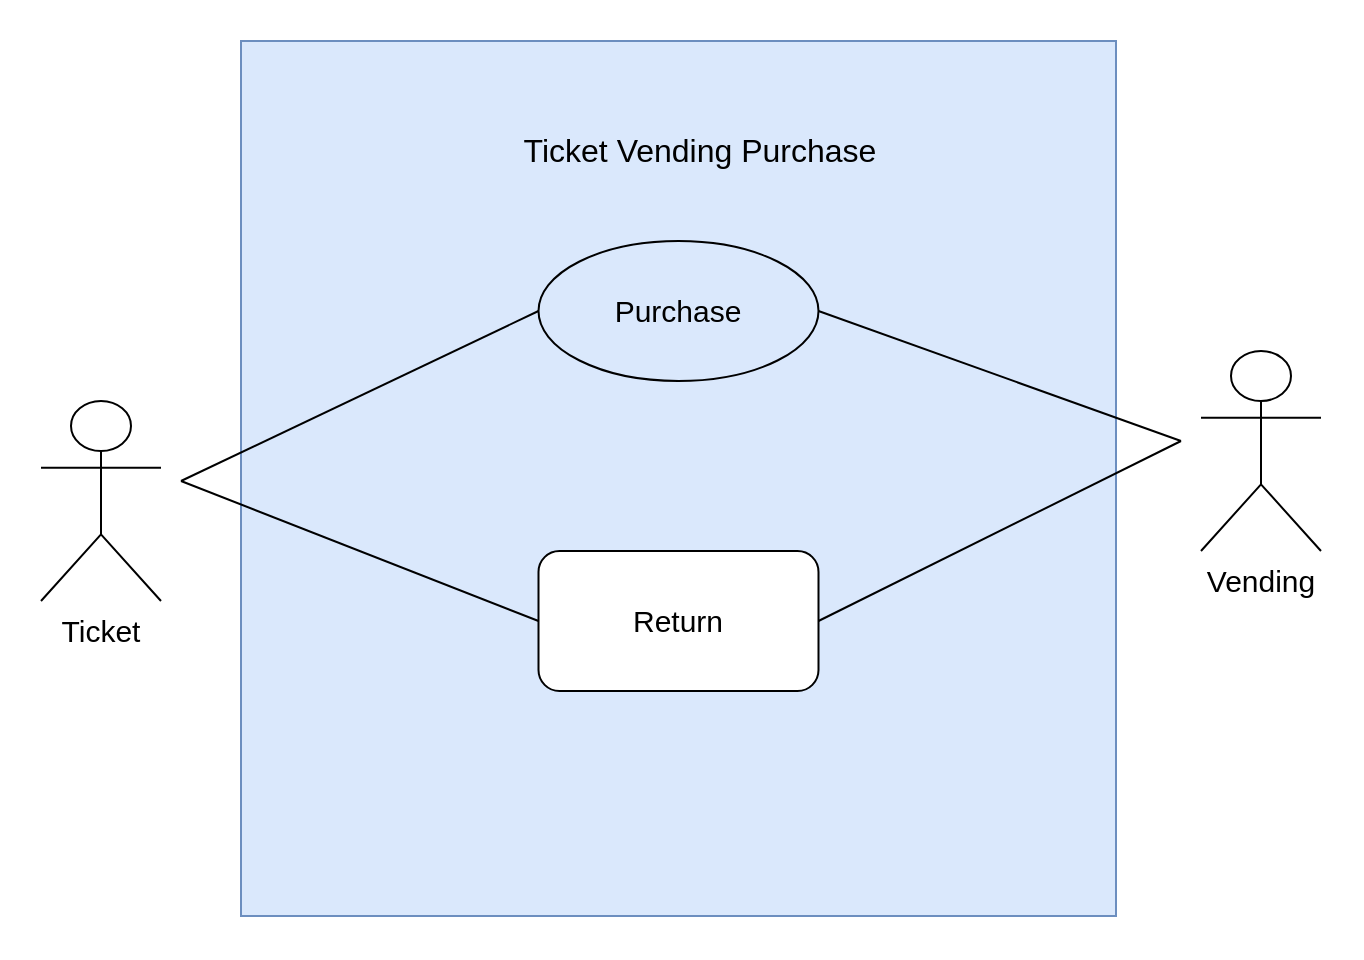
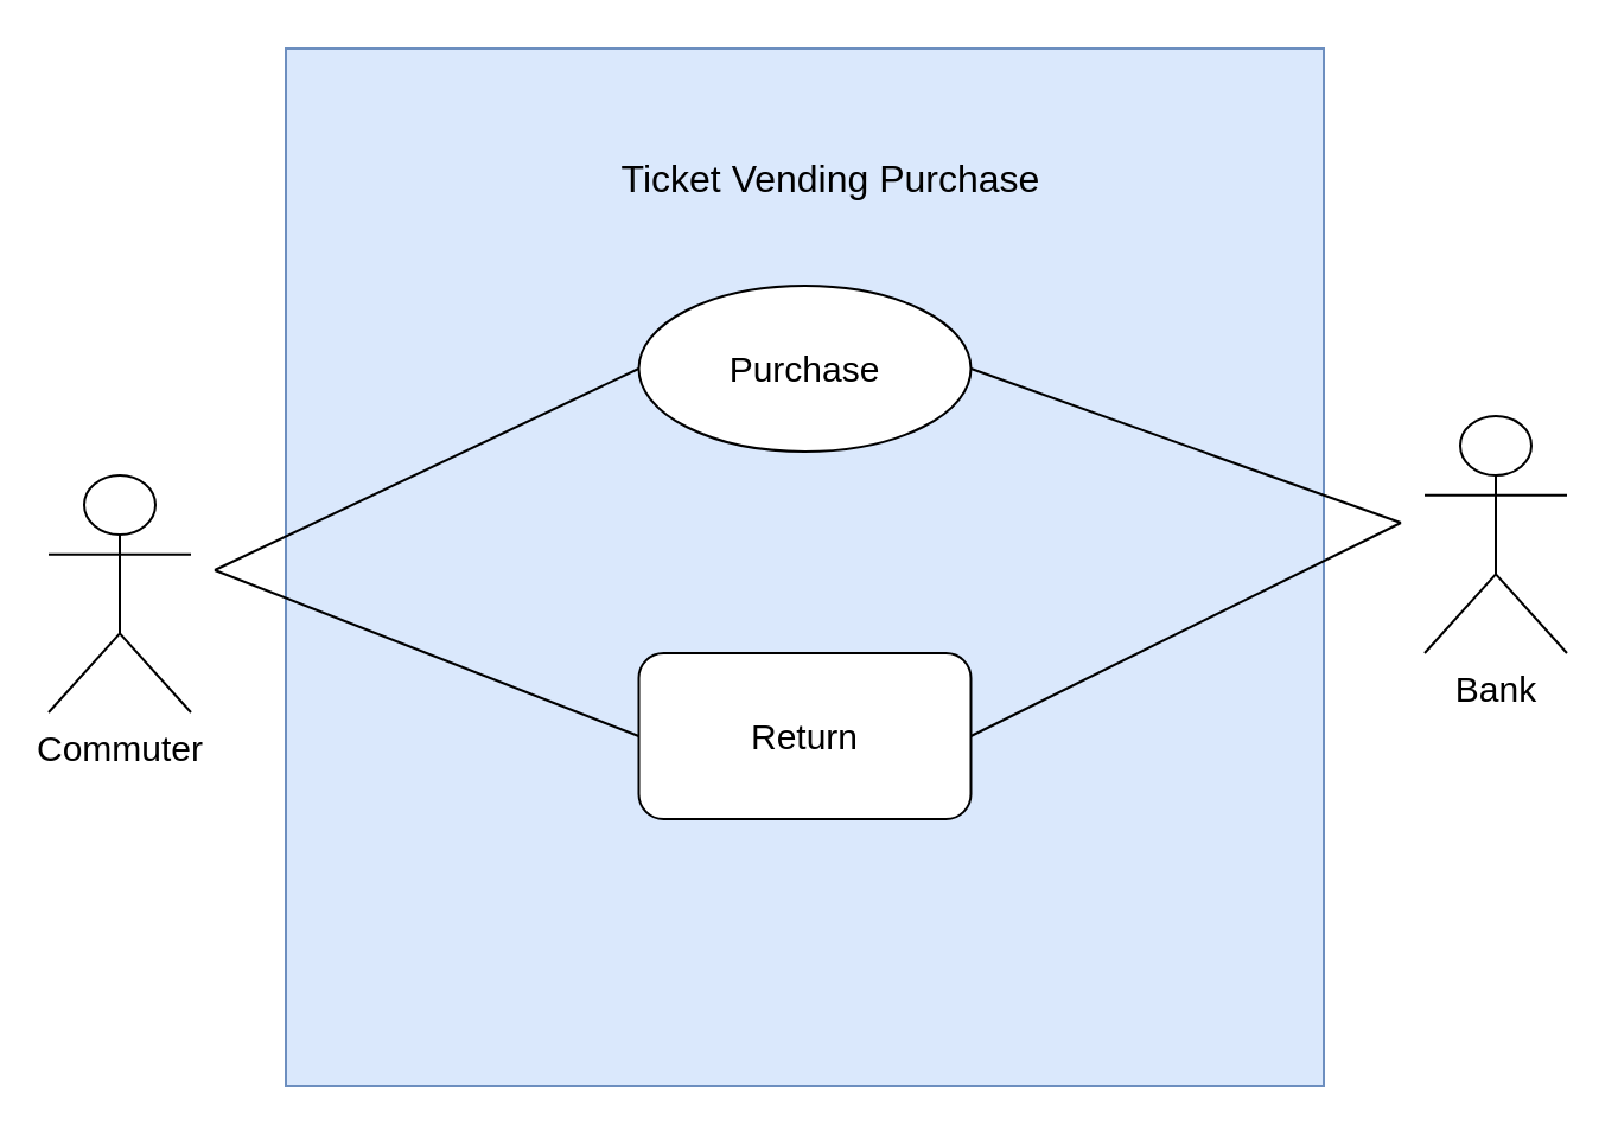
  <mxCell id="0" />
  <mxCell id="1" parent="0" />
  <mxCell id="2" value="" style="whiteSpace=wrap;html=1;aspect=fixed;fillColor=#dae8fc;strokeColor=#6c8ebf;" vertex="1" parent="1"><mxGeometry x="120" y="20" width="437.5" height="437.5" as="geometry" /></mxCell>
- <mxCell id="3" value="&lt;font style=&quot;font-size: 15px&quot;&gt;Ticket&lt;/font&gt;" style="shape=umlActor;verticalLabelPosition=bottom;verticalAlign=top;html=1;" vertex="1" parent="1"><mxGeometry x="20" y="200" width="60" height="100" as="geometry" /></mxCell>
- <mxCell id="4" value="&lt;font style=&quot;font-size: 15px&quot;&gt;Purchase&lt;/font&gt;" style="ellipse;whiteSpace=wrap;html=1;fillColor=#dae8fc;" vertex="1" parent="1"><mxGeometry x="268.75" y="120" width="140" height="70" as="geometry" /></mxCell>
+ <mxCell id="3" value="&lt;font style=&quot;font-size: 15px&quot;&gt;Commuter&lt;/font&gt;" style="shape=umlActor;verticalLabelPosition=bottom;verticalAlign=top;html=1;" vertex="1" parent="1"><mxGeometry x="20" y="200" width="60" height="100" as="geometry" /></mxCell>
+ <mxCell id="4" value="&lt;font style=&quot;font-size: 15px&quot;&gt;Purchase&lt;/font&gt;" style="ellipse;whiteSpace=wrap;html=1;" vertex="1" parent="1"><mxGeometry x="268.75" y="120" width="140" height="70" as="geometry" /></mxCell>
  <mxCell id="5" value="&lt;font style=&quot;font-size: 15px&quot;&gt;Return&lt;/font&gt;" style="whiteSpace=wrap;html=1;rounded=1;" vertex="1" parent="1"><mxGeometry x="268.75" y="275" width="140" height="70" as="geometry" /></mxCell>
- <mxCell id="6" value="&lt;font style=&quot;font-size: 15px&quot;&gt;Vending&lt;/font&gt;" style="shape=umlActor;verticalLabelPosition=bottom;verticalAlign=top;html=1;" vertex="1" parent="1"><mxGeometry x="600" y="175" width="60" height="100" as="geometry" /></mxCell>
+ <mxCell id="6" value="&lt;font style=&quot;font-size: 15px&quot;&gt;Bank&lt;/font&gt;" style="shape=umlActor;verticalLabelPosition=bottom;verticalAlign=top;html=1;" vertex="1" parent="1"><mxGeometry x="600" y="175" width="60" height="100" as="geometry" /></mxCell>
  <mxCell id="7" value="" style="endArrow=none;html=1;entryX=0;entryY=0.5;entryDx=0;entryDy=0;" edge="1" parent="1" target="4"><mxGeometry width="50" height="50" relative="1" as="geometry"><mxPoint x="90" y="240" as="sourcePoint" /><mxPoint x="160" y="170" as="targetPoint" /></mxGeometry></mxCell>
  <mxCell id="8" value="" style="endArrow=none;html=1;entryX=0;entryY=0.5;entryDx=0;entryDy=0;" edge="1" parent="1" target="5"><mxGeometry width="50" height="50" relative="1" as="geometry"><mxPoint x="90" y="240" as="sourcePoint" /><mxPoint x="190" y="300" as="targetPoint" /></mxGeometry></mxCell>
  <mxCell id="9" value="" style="endArrow=none;html=1;exitX=1;exitY=0.5;exitDx=0;exitDy=0;" edge="1" parent="1" source="4"><mxGeometry width="50" height="50" relative="1" as="geometry"><mxPoint x="490" y="220" as="sourcePoint" /><mxPoint x="590" y="220" as="targetPoint" /></mxGeometry></mxCell>
  <mxCell id="10" value="" style="endArrow=none;html=1;exitX=1;exitY=0.5;exitDx=0;exitDy=0;" edge="1" parent="1" source="5"><mxGeometry width="50" height="50" relative="1" as="geometry"><mxPoint x="490" y="290" as="sourcePoint" /><mxPoint x="590" y="220" as="targetPoint" /></mxGeometry></mxCell>
  <mxCell id="11" value="&lt;font style=&quot;font-size: 16px&quot;&gt;Ticket Vending Purchase&lt;/font&gt;" style="text;html=1;strokeColor=none;fillColor=none;align=center;verticalAlign=middle;whiteSpace=wrap;rounded=0;" vertex="1" parent="1"><mxGeometry x="250" y="50" width="200" height="50" as="geometry" /></mxCell>
